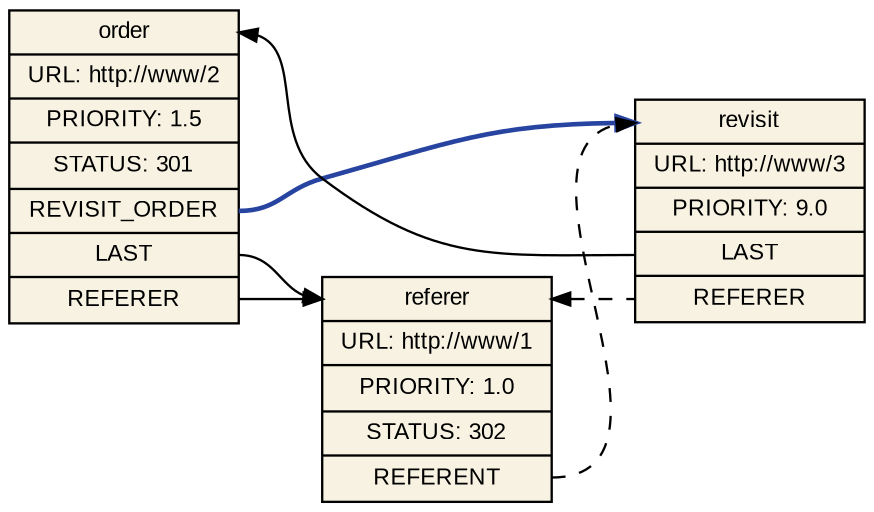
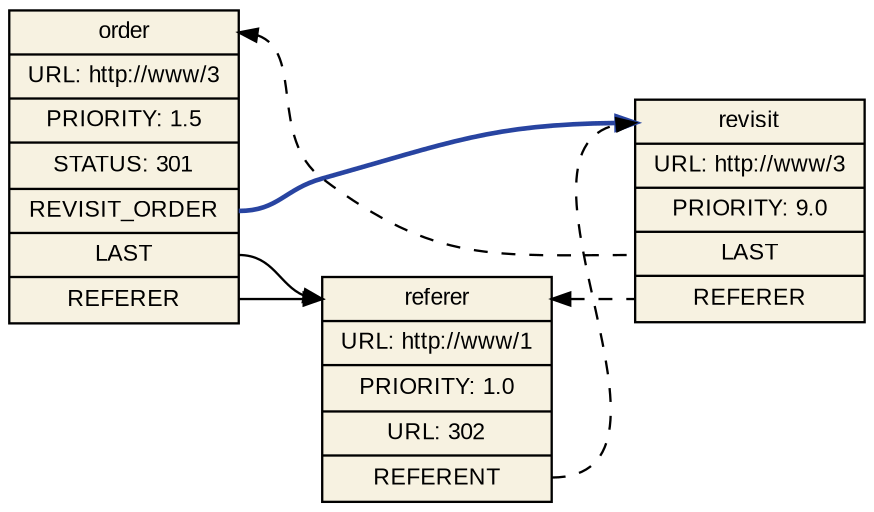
  digraph {
    rankdir=LR
    node [fillcolor="#f7f2e1" fontname=Arial fontsize=10 shape=record style=filled]
    edge [arrowsize=0.80 headport=t tailport=t]
-   n1 [label="<t>order|URL: http://www/2|PRIORITY: 1.5|STATUS: 301|<ro>REVISIT_ORDER|<l>LAST|<rf>REFERER"]
-   n2 [label="<t>referer|URL: http://www/1|PRIORITY: 1.0|STATUS: 302|<rt>REFERENT"]
+   n1 [label="<t>order|URL: http://www/3|PRIORITY: 1.5|STATUS: 301|<ro>REVISIT_ORDER|<l>LAST|<rf>REFERER"]
+   n2 [label="<t>referer|URL: http://www/1|PRIORITY: 1.0|URL: 302|<rt>REFERENT"]
    n3 [label="<t>revisit|URL: http://www/3|PRIORITY: 9.0|<l>LAST|<rf>REFERER"]
    n1 -> n2 [tailport=rf]
    n1 -> n2 [tailport=l]
    n1 -> n3 [color="#2844a1" style=bold tailport=ro weight=3]
-   n1 -> n3 [dir=back headport=l weight=2]
+   n1 -> n3 [dir=back headport=l weight=2 style=dashed]
    n2 -> n3 [dir=back headport=rf style=dashed]
    n2 -> n3 [style=dashed tailport=rt weight=0]
  }
